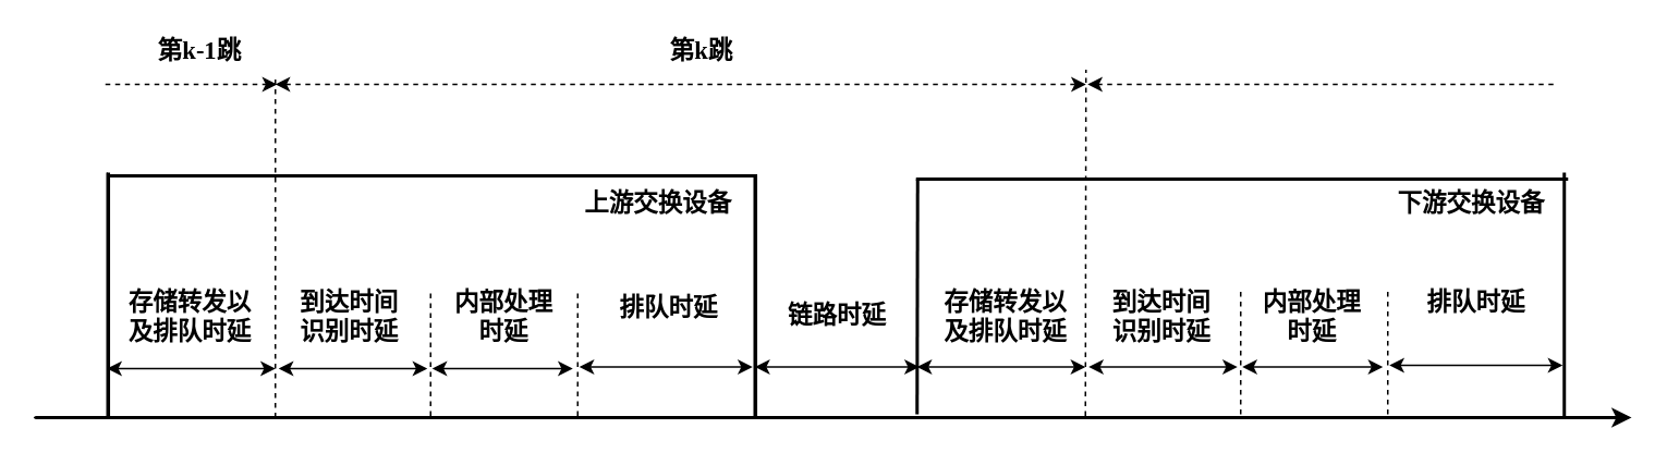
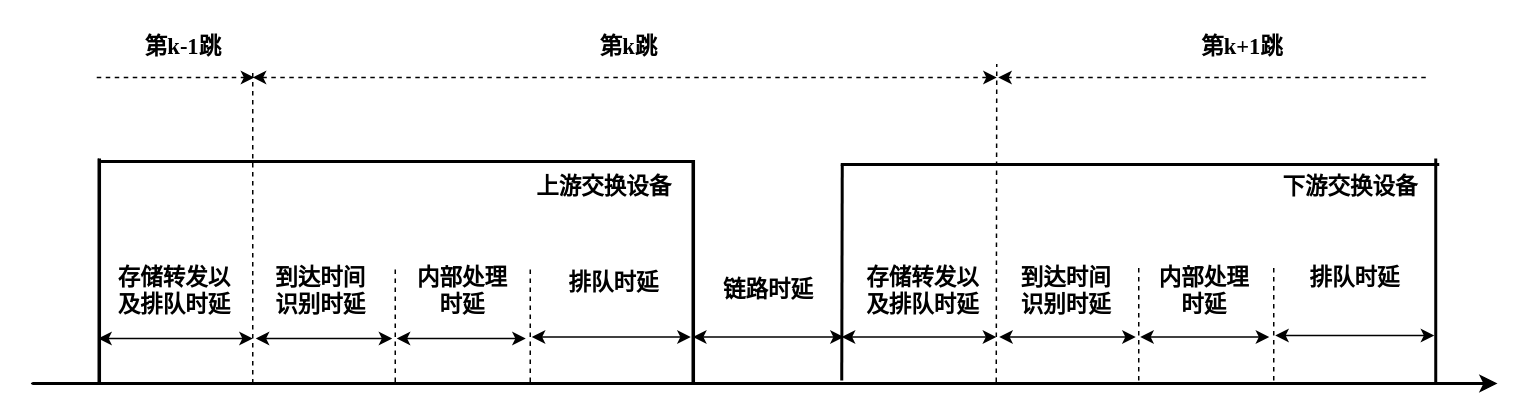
  <mxCell id="0" />
  <mxCell id="1" parent="0" />
  <mxCell id="2" value="" style="endArrow=classic;startArrow=classic;html=1;" parent="1" edge="1"><mxGeometry x="0.2" width="50" height="50" relative="1" as="geometry"><mxPoint x="65" y="225" as="sourcePoint" /><mxPoint x="168" y="225" as="targetPoint" /><mxPoint as="offset" /></mxGeometry></mxCell>
  <mxCell id="3" value="" style="endArrow=classic;startArrow=classic;html=1;" parent="1" edge="1"><mxGeometry x="0.2" width="50" height="50" relative="1" as="geometry"><mxPoint x="461.5" y="224" as="sourcePoint" /><mxPoint x="562" y="224" as="targetPoint" /><mxPoint as="offset" /></mxGeometry></mxCell>
  <mxCell id="4" value="" style="endArrow=classic;startArrow=classic;html=1;dashed=1;fontFamily=song;fontSource=http%3A%2F%2Fdb.onlinewebfonts.com%2Ft%2F2ecbfe1d9bfc191c6f15c0ccc23cbd43.woff;fontStyle=1" parent="1" edge="1"><mxGeometry width="50" height="50" relative="1" as="geometry"><mxPoint x="168" y="51" as="sourcePoint" /><mxPoint x="664" y="51" as="targetPoint" /></mxGeometry></mxCell>
  <mxCell id="5" value="" style="endArrow=classic;startArrow=none;html=1;dashed=1;startFill=0;fontFamily=song;fontSource=http%3A%2F%2Fdb.onlinewebfonts.com%2Ft%2F2ecbfe1d9bfc191c6f15c0ccc23cbd43.woff;fontStyle=1" parent="1" edge="1"><mxGeometry width="50" height="50" relative="1" as="geometry"><mxPoint x="64" y="51" as="sourcePoint" /><mxPoint x="169" y="51" as="targetPoint" /></mxGeometry></mxCell>
  <mxCell id="6" value="" style="endArrow=classic;startArrow=none;html=1;dashed=1;startFill=0;fontFamily=song;fontSource=http%3A%2F%2Fdb.onlinewebfonts.com%2Ft%2F2ecbfe1d9bfc191c6f15c0ccc23cbd43.woff;fontStyle=1" parent="1" edge="1"><mxGeometry width="50" height="50" relative="1" as="geometry"><mxPoint x="950" y="51" as="sourcePoint" /><mxPoint x="665" y="51" as="targetPoint" /></mxGeometry></mxCell>
- <mxCell id="7" value="&lt;font style=&quot;font-size: 15px&quot;&gt;第&lt;font face=&quot;Times New Roman&quot;&gt;k&lt;/font&gt;跳&lt;/font&gt;" style="text;html=1;strokeColor=none;fillColor=none;align=center;verticalAlign=middle;whiteSpace=wrap;rounded=0;dashed=1;fontFamily=song;fontSource=http%3A%2F%2Fdb.onlinewebfonts.com%2Ft%2F2ecbfe1d9bfc191c6f15c0ccc23cbd43.woff;fontStyle=1" parent="1" vertex="1"><mxGeometry x="384" y="20" width="90" height="20" as="geometry" /></mxCell>
+ <mxCell id="7" value="&lt;font style=&quot;font-size: 15px&quot;&gt;第&lt;font face=&quot;Times New Roman&quot;&gt;k&lt;/font&gt;跳&lt;/font&gt;" style="text;html=1;strokeColor=none;fillColor=none;align=center;verticalAlign=middle;whiteSpace=wrap;rounded=0;dashed=1;fontFamily=song;fontSource=http%3A%2F%2Fdb.onlinewebfonts.com%2Ft%2F2ecbfe1d9bfc191c6f15c0ccc23cbd43.woff;fontStyle=1" parent="1" vertex="1"><mxGeometry x="374" y="20" width="90" height="20" as="geometry" /></mxCell>
  <mxCell id="8" value="&lt;font style=&quot;font-size: 15px&quot;&gt;第&lt;font face=&quot;Times New Roman&quot;&gt;k-1&lt;/font&gt;跳&lt;/font&gt;" style="text;html=1;strokeColor=none;fillColor=none;align=center;verticalAlign=middle;whiteSpace=wrap;rounded=0;dashed=1;fontFamily=song;fontSource=http%3A%2F%2Fdb.onlinewebfonts.com%2Ft%2F2ecbfe1d9bfc191c6f15c0ccc23cbd43.woff;fontStyle=1" parent="1" vertex="1"><mxGeometry x="77" y="20" width="90" height="20" as="geometry" /></mxCell>
+ <mxCell id="9" value="&lt;font style=&quot;font-size: 15px&quot;&gt;第&lt;font face=&quot;Times New Roman&quot;&gt;k+1&lt;/font&gt;跳&lt;/font&gt;" style="text;html=1;strokeColor=none;fillColor=none;align=center;verticalAlign=middle;whiteSpace=wrap;rounded=0;dashed=1;fontFamily=song;fontSource=http%3A%2F%2Fdb.onlinewebfonts.com%2Ft%2F2ecbfe1d9bfc191c6f15c0ccc23cbd43.woff;fontStyle=1" parent="1" vertex="1"><mxGeometry x="783" y="20" width="90" height="20" as="geometry" /></mxCell>
  <mxCell id="10" value="" style="endArrow=classic;html=1;" parent="1" edge="1"><mxGeometry width="50" height="50" relative="1" as="geometry"><mxPoint x="20.143" y="255" as="sourcePoint" /><mxPoint x="997" y="255" as="targetPoint" /></mxGeometry></mxCell>
  <mxCell id="11" value="" style="endArrow=none;html=1;" parent="1" edge="1"><mxGeometry width="50" height="50" relative="1" as="geometry"><mxPoint x="65" y="254" as="sourcePoint" /><mxPoint x="65" y="105" as="targetPoint" /></mxGeometry></mxCell>
  <mxCell id="12" value="" style="endArrow=none;html=1;dashed=1;" parent="1" edge="1"><mxGeometry width="50" height="50" relative="1" as="geometry"><mxPoint x="168" y="255" as="sourcePoint" /><mxPoint x="168" y="45" as="targetPoint" /></mxGeometry></mxCell>
  <mxCell id="13" value="" style="endArrow=none;html=1;dashed=1;" parent="1" edge="1"><mxGeometry width="50" height="50" relative="1" as="geometry"><mxPoint x="263" y="254" as="sourcePoint" /><mxPoint x="263.01" y="176" as="targetPoint" /></mxGeometry></mxCell>
  <mxCell id="14" value="" style="endArrow=classic;startArrow=classic;html=1;" parent="1" edge="1"><mxGeometry x="0.2" width="50" height="50" relative="1" as="geometry"><mxPoint x="170" y="225" as="sourcePoint" /><mxPoint x="261" y="225" as="targetPoint" /><mxPoint as="offset" /></mxGeometry></mxCell>
  <mxCell id="15" value="到达时间识别时延" style="text;html=1;strokeColor=none;fillColor=none;align=center;verticalAlign=middle;whiteSpace=wrap;rounded=0;dashed=1;fontSize=15;fontFamily=song;fontSource=http%3A%2F%2Fdb.onlinewebfonts.com%2Ft%2F2ecbfe1d9bfc191c6f15c0ccc23cbd43.woff;fontStyle=1" parent="1" vertex="1"><mxGeometry x="181" y="180" width="65" height="25" as="geometry" /></mxCell>
  <mxCell id="16" value="" style="endArrow=none;html=1;dashed=1;" parent="1" edge="1"><mxGeometry width="50" height="50" relative="1" as="geometry"><mxPoint x="353" y="254" as="sourcePoint" /><mxPoint x="353.01" y="176" as="targetPoint" /></mxGeometry></mxCell>
  <mxCell id="17" value="" style="endArrow=classic;startArrow=classic;html=1;" parent="1" edge="1"><mxGeometry x="0.2" width="50" height="50" relative="1" as="geometry"><mxPoint x="264" y="225" as="sourcePoint" /><mxPoint x="350" y="225" as="targetPoint" /><mxPoint as="offset" /></mxGeometry></mxCell>
  <mxCell id="18" value="&lt;span style=&quot;font-size: 15px;&quot;&gt;内部处理时延&lt;/span&gt;" style="text;html=1;strokeColor=none;fillColor=none;align=center;verticalAlign=middle;whiteSpace=wrap;rounded=0;dashed=1;fontSize=15;fontFamily=song;fontSource=http%3A%2F%2Fdb.onlinewebfonts.com%2Ft%2F2ecbfe1d9bfc191c6f15c0ccc23cbd43.woff;fontStyle=1" parent="1" vertex="1"><mxGeometry x="277" y="180" width="62" height="25" as="geometry" /></mxCell>
  <mxCell id="19" value="" style="endArrow=none;html=1;" parent="1" edge="1"><mxGeometry width="50" height="50" relative="1" as="geometry"><mxPoint x="461" y="255" as="sourcePoint" /><mxPoint x="461" y="106" as="targetPoint" /></mxGeometry></mxCell>
  <mxCell id="20" value="" style="endArrow=classic;startArrow=classic;html=1;" parent="1" edge="1"><mxGeometry x="0.2" width="50" height="50" relative="1" as="geometry"><mxPoint x="354" y="224" as="sourcePoint" /><mxPoint x="460" y="224" as="targetPoint" /><mxPoint as="offset" /></mxGeometry></mxCell>
  <mxCell id="21" value="&lt;span style=&quot;color: rgb(0, 0, 0); font-size: 15px; font-style: normal; letter-spacing: normal; text-align: center; text-indent: 0px; text-transform: none; word-spacing: 0px; background-color: rgb(255, 255, 255); display: inline; float: none;&quot;&gt;排队时延&lt;/span&gt;" style="text;whiteSpace=wrap;html=1;fontSize=15;fontFamily=song;fontSource=http%3A%2F%2Fdb.onlinewebfonts.com%2Ft%2F2ecbfe1d9bfc191c6f15c0ccc23cbd43.woff;fontStyle=1" parent="1" vertex="1"><mxGeometry x="377" y="172" width="71" height="21" as="geometry" /></mxCell>
  <mxCell id="22" value="&lt;span style=&quot;color: rgb(0, 0, 0); font-size: 15px; font-style: normal; letter-spacing: normal; text-align: center; text-indent: 0px; text-transform: none; word-spacing: 0px; background-color: rgb(255, 255, 255); display: inline; float: none;&quot;&gt;链路时延&lt;/span&gt;" style="text;whiteSpace=wrap;html=1;fontSize=15;fontFamily=song;fontSource=http%3A%2F%2Fdb.onlinewebfonts.com%2Ft%2F2ecbfe1d9bfc191c6f15c0ccc23cbd43.woff;fontStyle=1" parent="1" vertex="1"><mxGeometry x="479.997" y="177.003" width="128" height="21" as="geometry" /></mxCell>
  <mxCell id="23" value="" style="endArrow=classic;startArrow=classic;html=1;" parent="1" edge="1"><mxGeometry x="0.2" width="50" height="50" relative="1" as="geometry"><mxPoint x="560.66" y="224" as="sourcePoint" /><mxPoint x="663.66" y="224" as="targetPoint" /><mxPoint as="offset" /></mxGeometry></mxCell>
  <mxCell id="24" value="" style="endArrow=none;html=1;strokeWidth=2;" parent="1" edge="1"><mxGeometry width="50" height="50" relative="1" as="geometry"><mxPoint x="560.66" y="253" as="sourcePoint" /><mxPoint x="561" y="109" as="targetPoint" /></mxGeometry></mxCell>
  <mxCell id="25" value="" style="endArrow=none;html=1;dashed=1;" parent="1" edge="1"><mxGeometry width="50" height="50" relative="1" as="geometry"><mxPoint x="663.66" y="254" as="sourcePoint" /><mxPoint x="664" y="42" as="targetPoint" /></mxGeometry></mxCell>
  <mxCell id="26" value="" style="endArrow=none;html=1;dashed=1;" parent="1" edge="1"><mxGeometry width="50" height="50" relative="1" as="geometry"><mxPoint x="758.66" y="253" as="sourcePoint" /><mxPoint x="758.67" y="175" as="targetPoint" /></mxGeometry></mxCell>
  <mxCell id="27" value="" style="endArrow=classic;startArrow=classic;html=1;" parent="1" edge="1"><mxGeometry x="0.2" width="50" height="50" relative="1" as="geometry"><mxPoint x="665.66" y="224" as="sourcePoint" /><mxPoint x="756.66" y="224" as="targetPoint" /><mxPoint as="offset" /></mxGeometry></mxCell>
  <mxCell id="28" value="" style="endArrow=none;html=1;dashed=1;" parent="1" edge="1"><mxGeometry width="50" height="50" relative="1" as="geometry"><mxPoint x="848.66" y="253" as="sourcePoint" /><mxPoint x="848.67" y="175" as="targetPoint" /></mxGeometry></mxCell>
  <mxCell id="29" value="" style="endArrow=classic;startArrow=classic;html=1;" parent="1" edge="1"><mxGeometry x="0.2" width="50" height="50" relative="1" as="geometry"><mxPoint x="759.66" y="224" as="sourcePoint" /><mxPoint x="845.66" y="224" as="targetPoint" /><mxPoint as="offset" /></mxGeometry></mxCell>
  <mxCell id="30" value="&lt;span style=&quot;font-size: 15px;&quot;&gt;内部处理时延&lt;/span&gt;" style="text;html=1;strokeColor=none;fillColor=none;align=center;verticalAlign=middle;whiteSpace=wrap;rounded=0;dashed=1;fontSize=15;fontFamily=song;fontSource=http%3A%2F%2Fdb.onlinewebfonts.com%2Ft%2F2ecbfe1d9bfc191c6f15c0ccc23cbd43.woff;fontStyle=1" parent="1" vertex="1"><mxGeometry x="767" y="180" width="71" height="25" as="geometry" /></mxCell>
  <mxCell id="31" value="" style="endArrow=none;html=1;strokeWidth=2;" parent="1" edge="1"><mxGeometry width="50" height="50" relative="1" as="geometry"><mxPoint x="956.66" y="254" as="sourcePoint" /><mxPoint x="956.66" y="105" as="targetPoint" /></mxGeometry></mxCell>
  <mxCell id="32" value="" style="endArrow=classic;startArrow=classic;html=1;" parent="1" edge="1"><mxGeometry x="0.2" width="50" height="50" relative="1" as="geometry"><mxPoint x="849.66" y="223" as="sourcePoint" /><mxPoint x="955.66" y="223" as="targetPoint" /><mxPoint as="offset" /></mxGeometry></mxCell>
  <mxCell id="33" value="" style="endArrow=none;html=1;fontSize=6;fontFamily=song;fontSource=http%3A%2F%2Fdb.onlinewebfonts.com%2Ft%2F2ecbfe1d9bfc191c6f15c0ccc23cbd43.woff;fontStyle=1" parent="1" edge="1"><mxGeometry width="50" height="50" relative="1" as="geometry"><mxPoint x="66" y="107" as="sourcePoint" /><mxPoint x="460" y="107" as="targetPoint" /></mxGeometry></mxCell>
  <mxCell id="34" value="" style="endArrow=none;html=1;fontSize=6;strokeWidth=2;fontFamily=song;fontSource=http%3A%2F%2Fdb.onlinewebfonts.com%2Ft%2F2ecbfe1d9bfc191c6f15c0ccc23cbd43.woff;fontStyle=1" parent="1" edge="1"><mxGeometry width="50" height="50" relative="1" as="geometry"><mxPoint x="560" y="109" as="sourcePoint" /><mxPoint x="959" y="109" as="targetPoint" /></mxGeometry></mxCell>
  <mxCell id="35" value="&lt;span style=&quot;font-size: 15px&quot;&gt;&lt;span&gt;上游交换设备&lt;/span&gt;&lt;/span&gt;" style="text;html=1;strokeColor=none;fillColor=none;align=center;verticalAlign=middle;whiteSpace=wrap;rounded=0;dashed=1;fontFamily=song;fontSource=http%3A%2F%2Fdb.onlinewebfonts.com%2Ft%2F2ecbfe1d9bfc191c6f15c0ccc23cbd43.woff;fontStyle=1" parent="1" vertex="1"><mxGeometry x="341" y="113" width="123" height="20" as="geometry" /></mxCell>
  <mxCell id="36" value="&lt;span style=&quot;font-size: 15px&quot;&gt;&lt;span&gt;下游交换设备&lt;/span&gt;&lt;/span&gt;" style="text;html=1;strokeColor=none;fillColor=none;align=center;verticalAlign=middle;whiteSpace=wrap;rounded=0;dashed=1;fontFamily=song;fontSource=http%3A%2F%2Fdb.onlinewebfonts.com%2Ft%2F2ecbfe1d9bfc191c6f15c0ccc23cbd43.woff;fontStyle=1" parent="1" vertex="1"><mxGeometry x="841" y="113" width="118" height="20" as="geometry" /></mxCell>
  <mxCell id="37" value="" style="endArrow=none;html=1;fontSize=6;strokeWidth=2;fontFamily=song;fontSource=http%3A%2F%2Fdb.onlinewebfonts.com%2Ft%2F2ecbfe1d9bfc191c6f15c0ccc23cbd43.woff;fontStyle=1" parent="1" edge="1"><mxGeometry width="50" height="50" relative="1" as="geometry"><mxPoint x="66.86" y="107" as="sourcePoint" /><mxPoint x="460.86" y="107" as="targetPoint" /></mxGeometry></mxCell>
  <mxCell id="38" value="" style="endArrow=none;html=1;strokeWidth=2;" parent="1" edge="1"><mxGeometry width="50" height="50" relative="1" as="geometry"><mxPoint x="65.86" y="254" as="sourcePoint" /><mxPoint x="65.86" y="105" as="targetPoint" /></mxGeometry></mxCell>
  <mxCell id="39" value="" style="endArrow=none;html=1;strokeWidth=2;" parent="1" edge="1"><mxGeometry width="50" height="50" relative="1" as="geometry"><mxPoint x="461.86" y="255" as="sourcePoint" /><mxPoint x="461.86" y="106" as="targetPoint" /></mxGeometry></mxCell>
  <mxCell id="40" value="" style="endArrow=classic;html=1;strokeWidth=2;" parent="1" edge="1"><mxGeometry width="50" height="50" relative="1" as="geometry"><mxPoint x="21.003" y="255" as="sourcePoint" /><mxPoint x="997.86" y="255" as="targetPoint" /></mxGeometry></mxCell>
  <mxCell id="41" value="&lt;span style=&quot;color: rgb(0, 0, 0); font-size: 15px; font-style: normal; letter-spacing: normal; text-align: center; text-indent: 0px; text-transform: none; word-spacing: 0px; background-color: rgb(255, 255, 255); display: inline; float: none;&quot;&gt;排队时延&lt;/span&gt;" style="text;whiteSpace=wrap;html=1;fontSize=15;fontFamily=song;fontSource=http%3A%2F%2Fdb.onlinewebfonts.com%2Ft%2F2ecbfe1d9bfc191c6f15c0ccc23cbd43.woff;fontStyle=1" parent="1" vertex="1"><mxGeometry x="871" y="169" width="68" height="21" as="geometry" /></mxCell>
  <mxCell id="42" value="&lt;span style=&quot;font-size: 15px&quot;&gt;存储转发以及排队时延&lt;/span&gt;" style="text;html=1;strokeColor=none;fillColor=none;align=center;verticalAlign=middle;whiteSpace=wrap;rounded=0;dashed=1;fontSize=15;fontFamily=song;fontSource=http%3A%2F%2Fdb.onlinewebfonts.com%2Ft%2F2ecbfe1d9bfc191c6f15c0ccc23cbd43.woff;fontStyle=1" parent="1" vertex="1"><mxGeometry x="71" y="180" width="90" height="25" as="geometry" /></mxCell>
  <mxCell id="43" value="&lt;span style=&quot;font-size: 15px&quot;&gt;存储转发以及排队时延&lt;/span&gt;" style="text;html=1;strokeColor=none;fillColor=none;align=center;verticalAlign=middle;whiteSpace=wrap;rounded=0;dashed=1;fontSize=15;fontFamily=song;fontSource=http%3A%2F%2Fdb.onlinewebfonts.com%2Ft%2F2ecbfe1d9bfc191c6f15c0ccc23cbd43.woff;fontStyle=1" parent="1" vertex="1"><mxGeometry x="570" y="180" width="90" height="25" as="geometry" /></mxCell>
  <mxCell id="44" value="到达时间识别时延" style="text;html=1;strokeColor=none;fillColor=none;align=center;verticalAlign=middle;whiteSpace=wrap;rounded=0;dashed=1;fontSize=15;fontFamily=song;fontSource=http%3A%2F%2Fdb.onlinewebfonts.com%2Ft%2F2ecbfe1d9bfc191c6f15c0ccc23cbd43.woff;fontStyle=1" parent="1" vertex="1"><mxGeometry x="678" y="180" width="65" height="25" as="geometry" /></mxCell>
